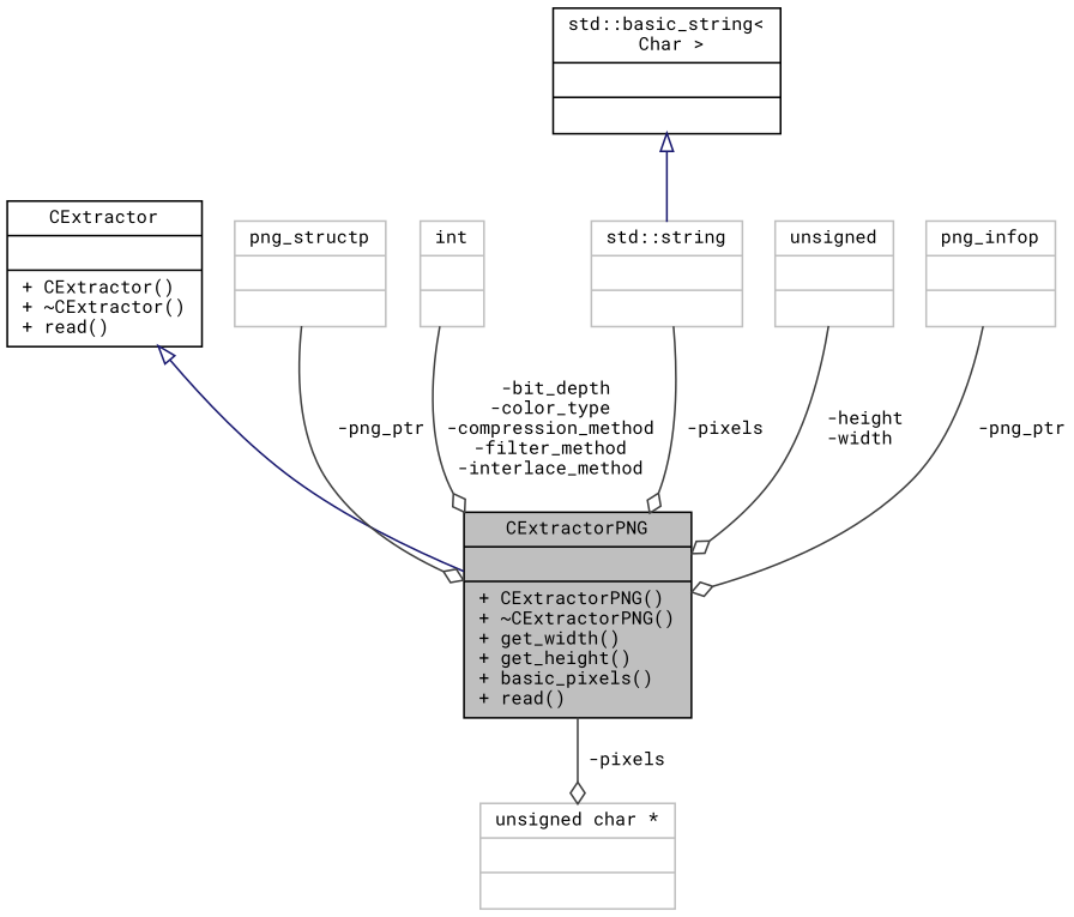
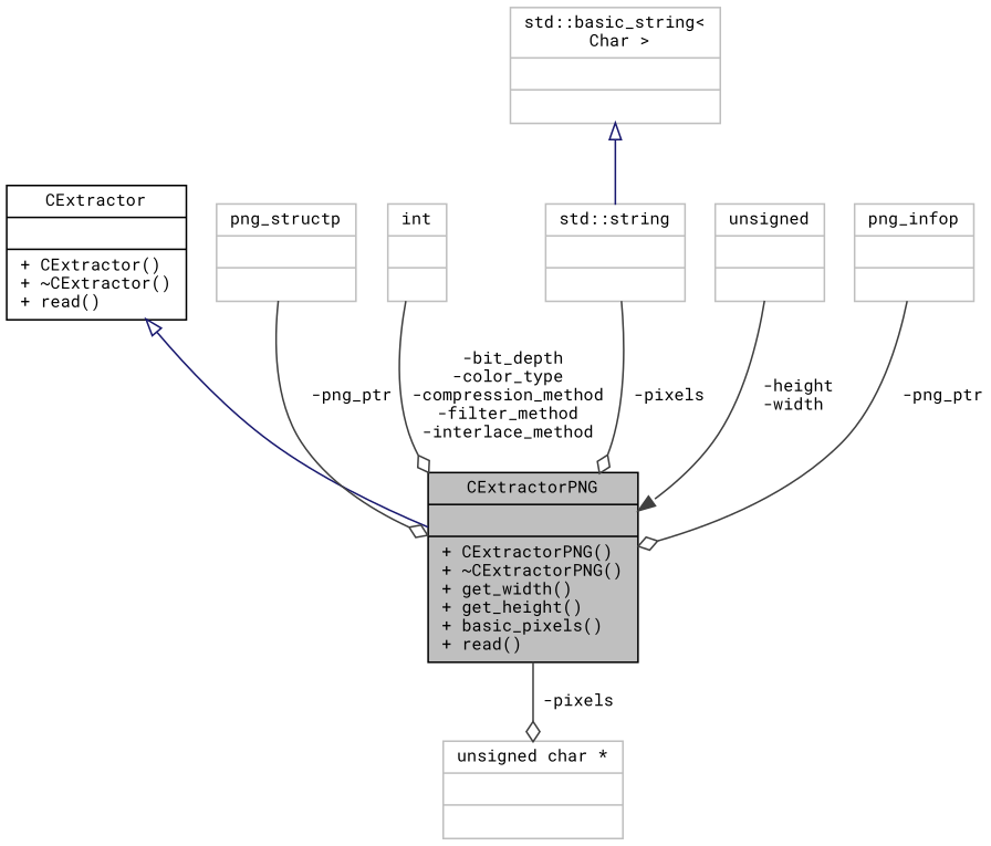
  digraph {
    fontname="Roboto Mono"
    node [color=grey75 fillcolor=white fontname="Roboto Mono" fontsize=10 shape=record style=filled]
    edge [arrowhead=odiamond color=grey25 fontname="Roboto Mono" fontsize=10 labelfontname=Helvetica labelfontsize=10 style=solid]
    n1 [color=black fillcolor=grey75 fontcolor=black height=0.2 label="{CExtractorPNG\n||+ CExtractorPNG()\l+ ~CExtractorPNG()\l+ get_width()\l+ get_height()\l+ basic_pixels()\l+ read()\l}" width=0.4]
    n2 [height=0.2 label="{unsigned char *\n||}" width=0.4]
    n3 [color=black height=0.2 label="{CExtractor\n||+ CExtractor()\l+ ~CExtractor()\l+ read()\l}" width=0.4]
    n4 [height=0.2 label="{png_structp\n||}" width=0.4]
    n5 [height=0.2 label="{int\n||}" width=0.4]
    n6 [height=0.2 label="{std::string\n||}" width=0.4]
-   n7 [color=black height=0.2 label="{std::basic_string\<\l Char \>\n||}" width=0.4]
+   n7 [height=0.2 label="{std::basic_string\<\l Char \>\n||}" width=0.4]
    n8 [height=0.2 label="{unsigned\n||}" width=0.4]
    n9 [height=0.2 label="{png_infop\n||}" width=0.4]
    n1 -> n2 [label=" -pixels"]
    n3 -> n1 [arrowtail=onormal color=midnightblue dir=back arrowhead=""]
    n4 -> n1 [label=" -png_ptr"]
    n5 -> n1 [label=" -bit_depth\n-color_type\n-compression_method\n-filter_method\n-interlace_method"]
    n6 -> n1 [label=" -pixels"]
    n7 -> n6 [arrowtail=onormal color=midnightblue dir=back arrowhead=""]
-   n8 -> n1 [label=" -height\n-width"]
+   n8 -> n1 [arrowhead=normal label=" -height\n-width"]
    n9 -> n1 [label=" -png_ptr"]
  }
